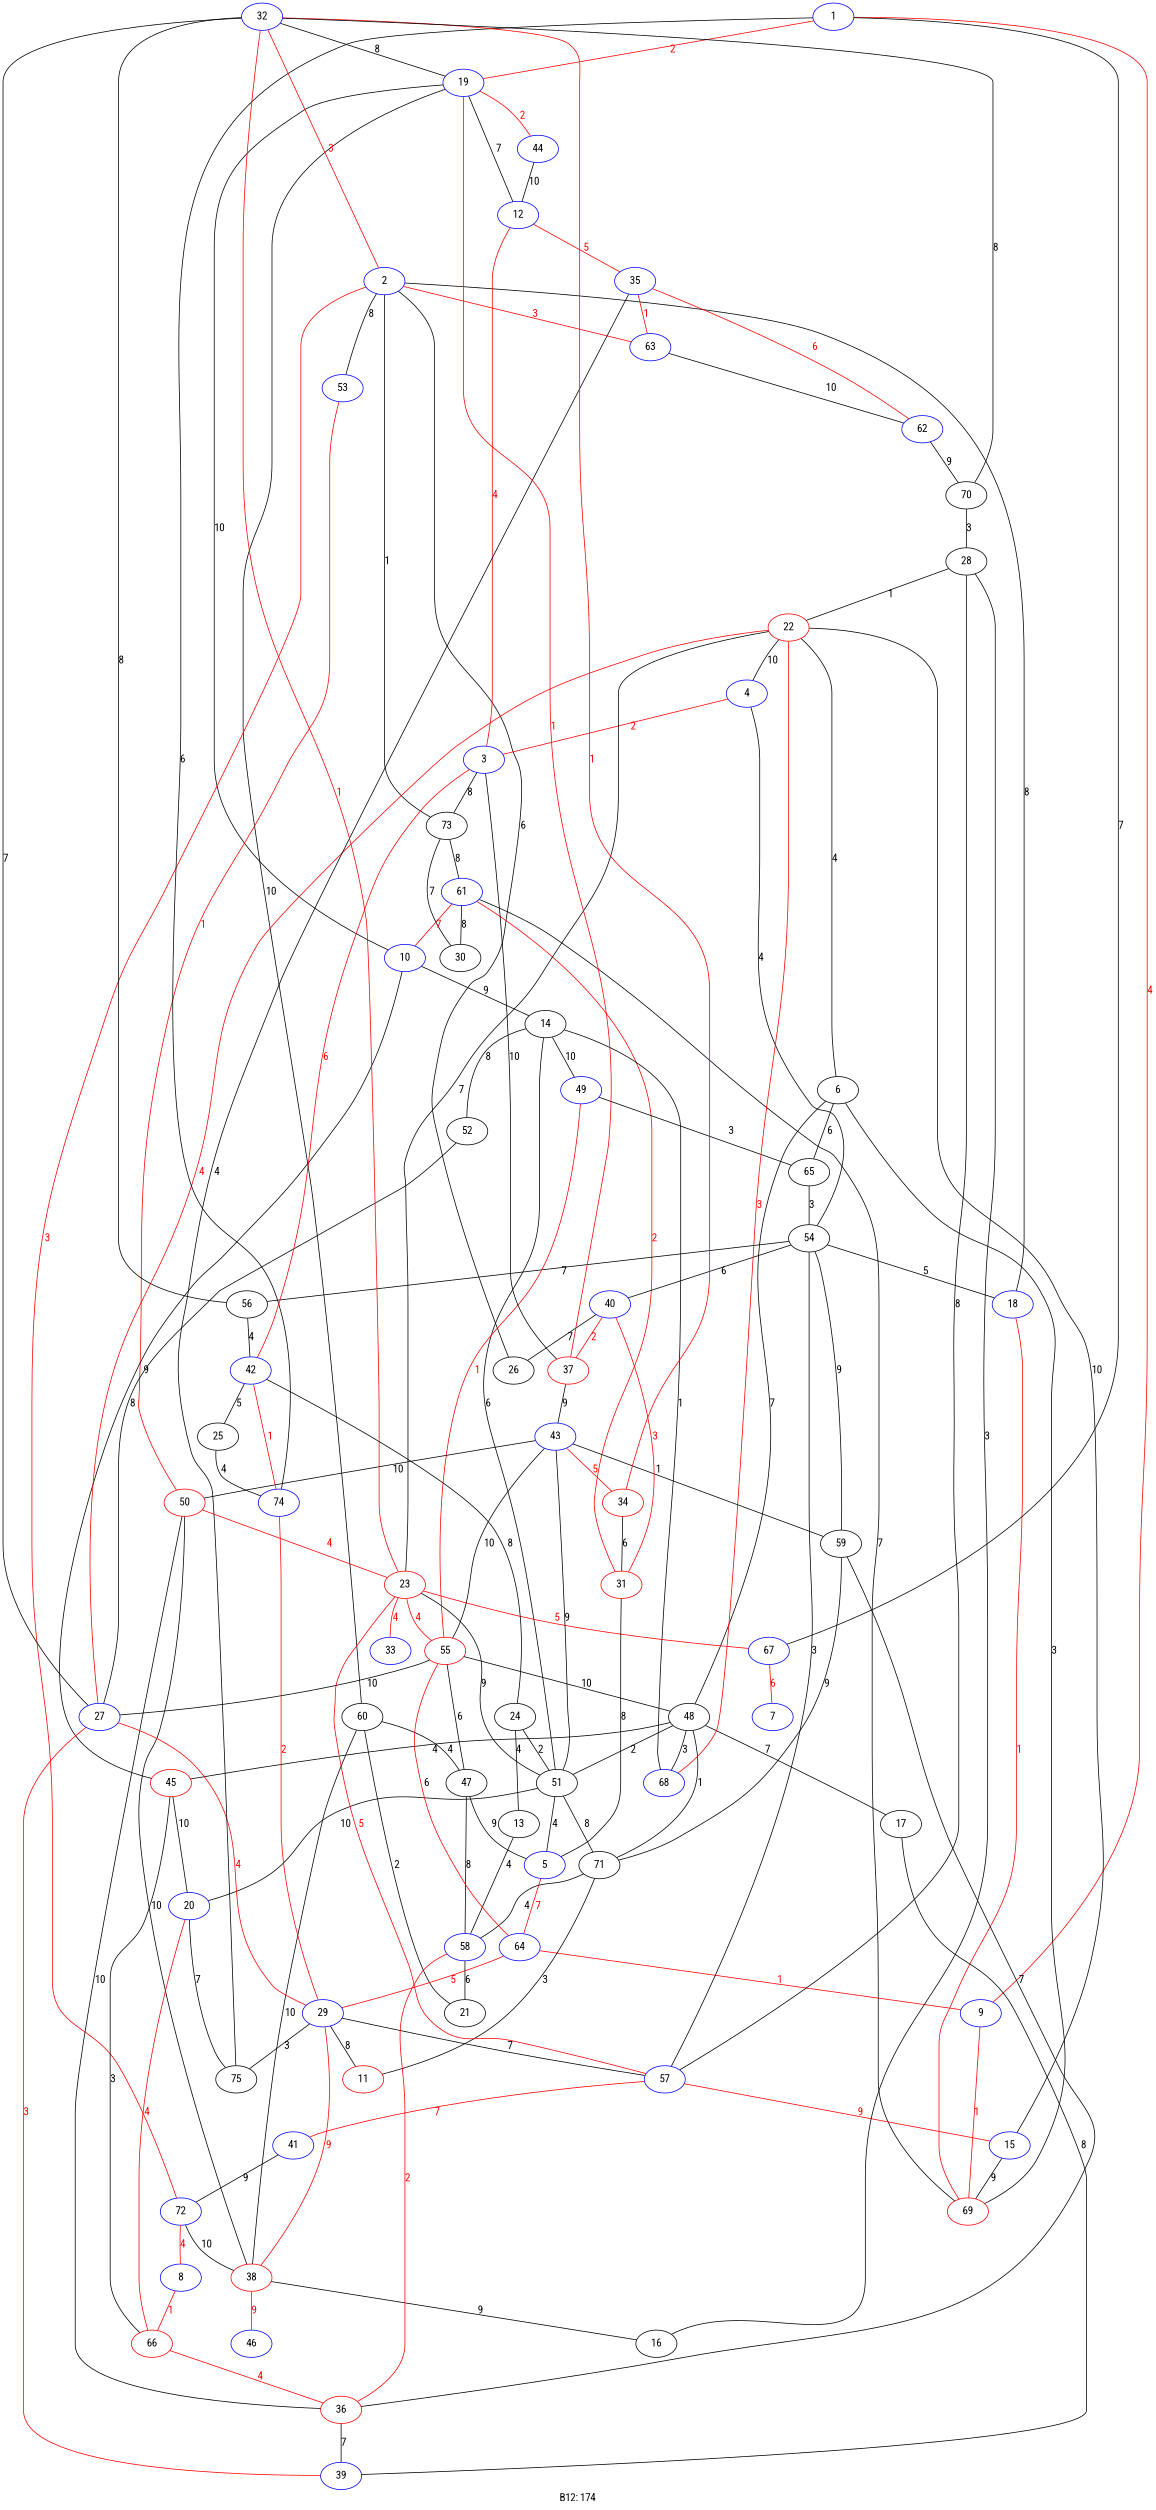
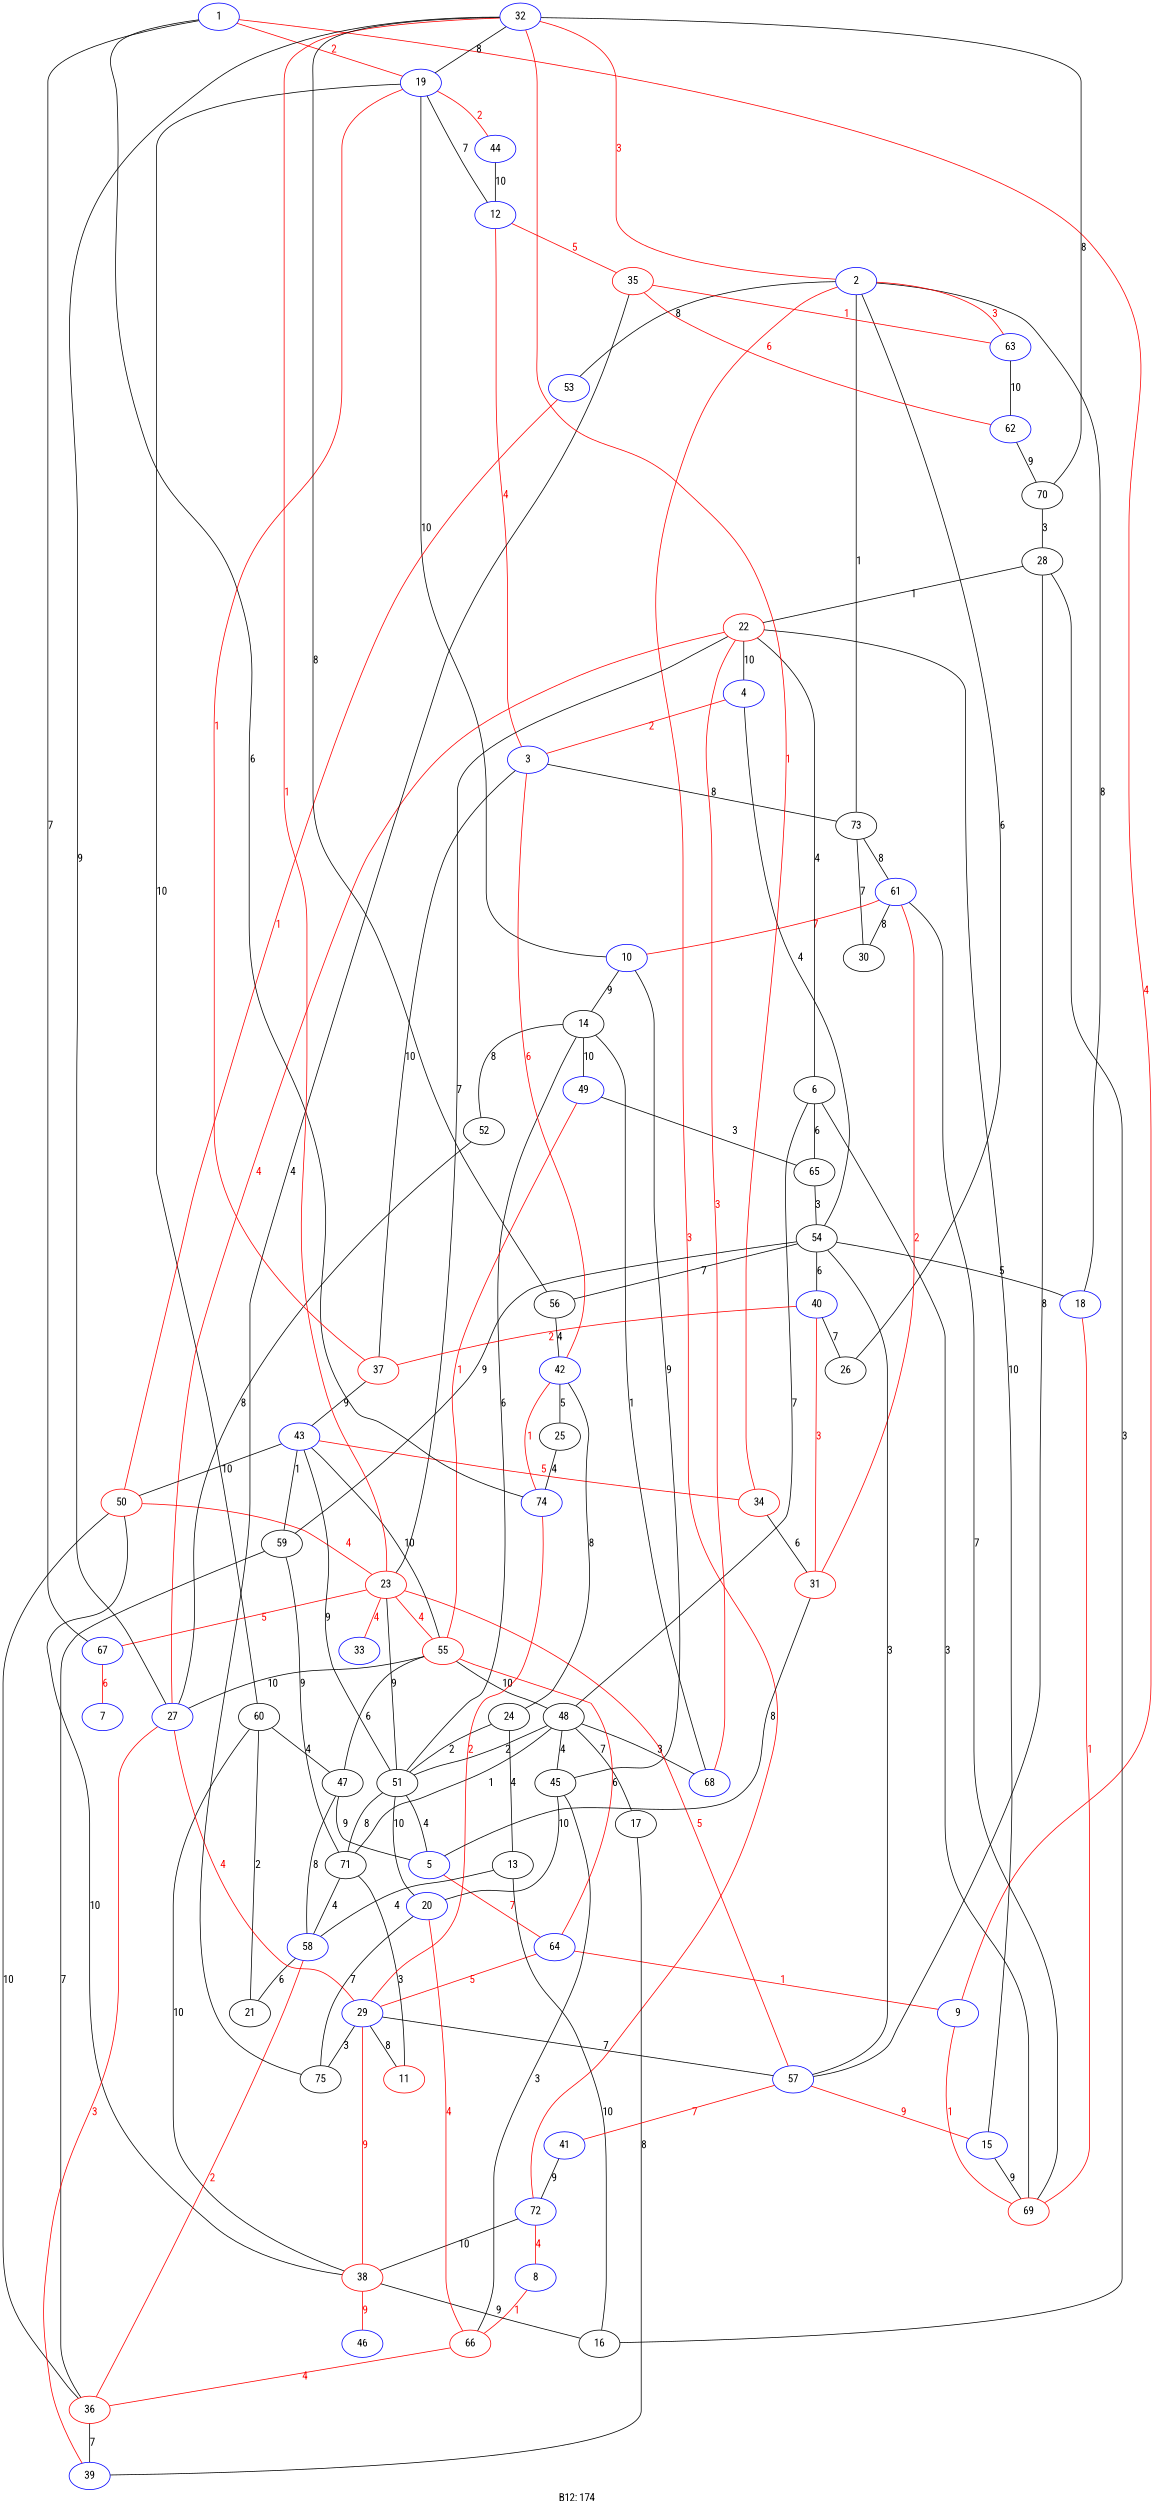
  strict graph {
    fontname="Roboto Condensed"
    label="B12: 174"
    node [color=blue fontname="Roboto Condensed"]
    edge [fontname="Roboto Condensed"]
    1
    9
    19
    69 [color=red]
    12
    10
    44
    60 [color=""]
    2
    18
    26 [color=""]
    53
    63
    72
    73 [color=""]
    50 [color=red]
    62
    8
    38 [color=red]
    61
    30 [color=""]
    3
-   35
+   35 [color=red]
    4
    5
    64
    29
    6 [color=""]
    48 [color=""]
    65 [color=""]
    17 [color=""]
    68
    51 [color=""]
-   45 [color=red]
+   45 [color=""]
    71 [color=""]
    54 [color=""]
    66 [color=red]
    36 [color=red]
    14 [color=""]
    49
    52 [color=""]
    13 [color=""]
    16 [color=""]
    58
    21 [color=""]
    27
    15
    22 [color=red]
    23 [color=red]
    39
    47 [color=""]
    20
    75 [color=""]
    33
    55 [color=red]
    57
    67
    43
    28 [color=""]
    41
    7
    24 [color=""]
    74
    25 [color=""]
    11 [color=red]
    31 [color=red]
    40
    37 [color=red]
    32
    34 [color=red]
    56 [color=""]
    70 [color=""]
    42
    59 [color=""]
    46
    1 -- 9 [color=red fontcolor=red label=4]
    1 -- 19 [color=red fontcolor=red label=2]
    9 -- 69 [color=red fontcolor=red label=1]
    19 -- 12 [label=7]
    19 -- 10 [label=10]
    19 -- 44 [color=red fontcolor=red label=2]
    19 -- 60 [label=10]
    12 -- 35 [color=red fontcolor=red label=5]
    10 -- 14 [label=9]
    44 -- 12 [label=10]
    60 -- 38 [label=10]
    60 -- 21 [label=2]
    60 -- 47 [label=4]
    2 -- 18 [label=8]
    2 -- 26 [label=6]
    2 -- 53 [label=8]
    2 -- 63 [color=red fontcolor=red label=3]
    2 -- 72 [color=red fontcolor=red label=3]
    2 -- 73 [label=1]
    18 -- 69 [color=red fontcolor=red label=1]
    53 -- 50 [color=red fontcolor=red label=1]
    63 -- 62 [label=10]
    72 -- 8 [color=red fontcolor=red label=4]
    72 -- 38 [label=10]
    73 -- 61 [label=8]
    73 -- 30 [label=7]
    50 -- 36 [label=10]
    50 -- 23 [color=red fontcolor=red label=4]
    62 -- 35 [color=red fontcolor=red label=6]
    62 -- 70 [label=9]
    8 -- 66 [color=red fontcolor=red label=1]
    38 -- 50 [label=10]
    38 -- 29 [color=red fontcolor=red label=9]
    38 -- 16 [label=9]
    38 -- 46 [color=red fontcolor=red label=9]
    61 -- 69 [label=7]
    61 -- 10 [color=red fontcolor=red label=7]
    61 -- 30 [label=8]
    61 -- 31 [color=red fontcolor=red label=2]
    3 -- 12 [color=red fontcolor=red label=4]
    3 -- 73 [label=8]
    35 -- 63 [color=red fontcolor=red label=1]
    4 -- 3 [color=red fontcolor=red label=2]
    5 -- 64 [color=red fontcolor=red label=7]
    64 -- 9 [color=red fontcolor=red label=1]
    64 -- 29 [color=red fontcolor=red label=5]
    29 -- 75 [label=3]
    29 -- 57 [label=7]
    29 -- 11 [label=8]
    6 -- 69 [label=3]
    6 -- 48 [label=7]
    6 -- 65 [label=6]
    48 -- 17 [label=7]
    48 -- 68 [label=3]
    48 -- 51 [label=2]
    48 -- 45 [label=4]
    48 -- 71 [label=1]
    65 -- 54 [label=3]
    17 -- 39 [label=8]
    68 -- 14 [label=1]
    51 -- 5 [label=4]
    51 -- 71 [label=8]
    51 -- 14 [label=6]
    51 -- 20 [label=10]
    45 -- 10 [label=9]
    45 -- 66 [label=3]
    45 -- 20 [label=10]
    71 -- 58 [label=4]
    71 -- 11 [label=3]
    54 -- 18 [label=5]
    54 -- 4 [label=4]
    54 -- 40 [label=6]
    54 -- 56 [label=7]
    54 -- 59 [label=9]
    66 -- 36 [color=red fontcolor=red label=4]
    36 -- 39 [label=7]
    36 -- 59 [label=7]
    14 -- 49 [label=10]
    14 -- 52 [label=8]
    49 -- 65 [label=3]
    52 -- 27 [label=8]
+   13 -- 16 [label=10]
    13 -- 58 [label=4]
    58 -- 36 [color=red fontcolor=red label=2]
    58 -- 21 [label=6]
    27 -- 29 [color=red fontcolor=red label=4]
    27 -- 22 [color=red fontcolor=red label=4]
    27 -- 39 [color=red fontcolor=red label=3]
    15 -- 69 [label=9]
    15 -- 22 [label=10]
    22 -- 4 [label=10]
    22 -- 6 [label=4]
    22 -- 68 [color=red fontcolor=red label=3]
    22 -- 23 [label=7]
    23 -- 51 [label=9]
    23 -- 33 [color=red fontcolor=red label=4]
    23 -- 55 [color=red fontcolor=red label=4]
    23 -- 57 [color=red fontcolor=red label=5]
    23 -- 67 [color=red fontcolor=red label=5]
    47 -- 5 [label=9]
    47 -- 58 [label=8]
    20 -- 66 [color=red fontcolor=red label=4]
    20 -- 75 [label=7]
    75 -- 35 [label=4]
    55 -- 64 [color=red label=6]
    55 -- 48 [label=10]
    55 -- 49 [color=red fontcolor=red label=1]
    55 -- 27 [label=10]
    55 -- 47 [label=6]
    55 -- 43 [label=10]
    57 -- 54 [label=3]
    57 -- 15 [color=red fontcolor=red label=9]
    57 -- 28 [label=8]
    57 -- 41 [color=red fontcolor=red label=7]
    67 -- 1 [label=7]
    67 -- 7 [color=red fontcolor=red label=6]
    43 -- 50 [label=10]
    43 -- 51 [label=9]
    43 -- 34 [color=red fontcolor=red label=5]
    43 -- 59 [label=1]
    28 -- 16 [label=3]
    28 -- 22 [label=1]
    41 -- 72 [label=9]
    24 -- 51 [label=2]
    24 -- 13 [label=4]
    74 -- 1 [label=6]
    74 -- 29 [color=red fontcolor=red label=2]
    25 -- 74 [label=4]
    31 -- 5 [label=8]
    31 -- 40 [color=red fontcolor=red label=3]
    40 -- 26 [label=7]
    40 -- 37 [color=red fontcolor=red label=2]
    37 -- 19 [color=red fontcolor=red label=1]
    37 -- 3 [label=10]
    37 -- 43 [label=9]
    32 -- 19 [label=8]
    32 -- 2 [color=red fontcolor=red label=3]
-   32 -- 27 [label=7]
+   32 -- 27 [label=9]
    32 -- 23 [color=red fontcolor=red label=1]
    32 -- 34 [color=red fontcolor=red label=1]
    32 -- 56 [label=8]
    32 -- 70 [label=8]
    34 -- 31 [label=6]
    56 -- 42 [label=4]
    70 -- 28 [label=3]
    42 -- 3 [color=red fontcolor=red label=6]
    42 -- 24 [label=8]
    42 -- 74 [color=red fontcolor=red label=1]
    42 -- 25 [label=5]
    59 -- 71 [label=9]
  }
